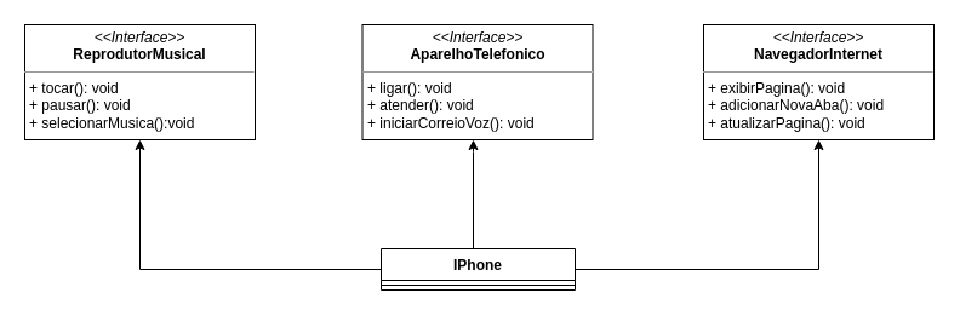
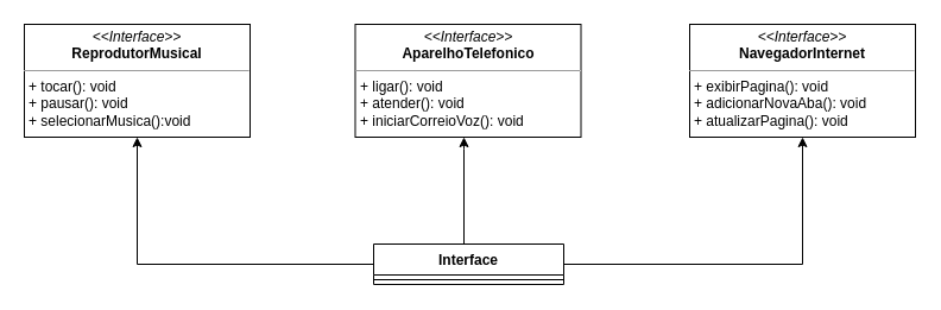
  <mxCell id="0" />
  <mxCell id="1" parent="0" />
  <mxCell id="2" value="" style="edgeStyle=orthogonalEdgeStyle;rounded=0;orthogonalLoop=1;jettySize=auto;html=1;" edge="1" parent="1" source="3" target="6"><mxGeometry relative="1" as="geometry"><Array as="points"><mxPoint x="390" y="125" /><mxPoint x="390" y="125" /></Array></mxGeometry></mxCell>
- <mxCell id="3" value="IPhone" style="swimlane;fontStyle=1;align=center;verticalAlign=top;childLayout=stackLayout;horizontal=1;startSize=26;horizontalStack=0;resizeParent=1;resizeParentMax=0;resizeLast=0;collapsible=1;marginBottom=0;whiteSpace=wrap;html=1;" vertex="1" parent="1"><mxGeometry x="314" y="205" width="160" height="34" as="geometry" /></mxCell>
+ <mxCell id="3" value="Interface" style="swimlane;fontStyle=1;align=center;verticalAlign=top;childLayout=stackLayout;horizontal=1;startSize=26;horizontalStack=0;resizeParent=1;resizeParentMax=0;resizeLast=0;collapsible=1;marginBottom=0;whiteSpace=wrap;html=1;" vertex="1" parent="1"><mxGeometry x="314" y="205" width="160" height="34" as="geometry" /></mxCell>
  <mxCell id="4" value="" style="line;strokeWidth=1;fillColor=none;align=left;verticalAlign=middle;spacingTop=-1;spacingLeft=3;spacingRight=3;rotatable=0;labelPosition=right;points=[];portConstraint=eastwest;strokeColor=inherit;" vertex="1" parent="3"><mxGeometry y="26" width="160" height="8" as="geometry" /></mxCell>
  <mxCell id="5" value="&lt;p style=&quot;margin:0px;margin-top:4px;text-align:center;&quot;&gt;&lt;i&gt;&amp;lt;&amp;lt;Interface&amp;gt;&amp;gt;&lt;/i&gt;&lt;br&gt;&lt;b style=&quot;border-color: var(--border-color);&quot;&gt;ReprodutorMusical&lt;/b&gt;&lt;/p&gt;&lt;hr size=&quot;1&quot;&gt;&lt;p style=&quot;margin:0px;margin-left:4px;&quot;&gt;+ tocar(): void&lt;br&gt;+ pausar(): void&lt;/p&gt;&lt;p style=&quot;margin:0px;margin-left:4px;&quot;&gt;+ selecionarMusica():void&lt;/p&gt;" style="verticalAlign=top;align=left;overflow=fill;fontSize=12;fontFamily=Helvetica;html=1;whiteSpace=wrap;" vertex="1" parent="1"><mxGeometry x="20" y="20" width="190" height="95" as="geometry" /></mxCell>
  <mxCell id="6" value="&lt;p style=&quot;margin:0px;margin-top:4px;text-align:center;&quot;&gt;&lt;i&gt;&amp;lt;&amp;lt;Interface&amp;gt;&amp;gt;&lt;/i&gt;&lt;br&gt;&lt;b&gt;AparelhoTelefonico&lt;/b&gt;&lt;/p&gt;&lt;hr size=&quot;1&quot;&gt;&lt;p style=&quot;margin:0px;margin-left:4px;&quot;&gt;+ ligar(): void&lt;br&gt;+ atender(): void&lt;/p&gt;&lt;p style=&quot;margin:0px;margin-left:4px;&quot;&gt;+ iniciarCorreioVoz(): void&lt;/p&gt;" style="verticalAlign=top;align=left;overflow=fill;fontSize=12;fontFamily=Helvetica;html=1;whiteSpace=wrap;" vertex="1" parent="1"><mxGeometry x="298.5" y="20" width="190" height="95" as="geometry" /></mxCell>
  <mxCell id="7" value="&lt;p style=&quot;margin:0px;margin-top:4px;text-align:center;&quot;&gt;&lt;i&gt;&amp;lt;&amp;lt;Interface&amp;gt;&amp;gt;&lt;/i&gt;&lt;br&gt;&lt;b&gt;NavegadorInternet&lt;/b&gt;&lt;/p&gt;&lt;hr size=&quot;1&quot;&gt;&lt;p style=&quot;margin:0px;margin-left:4px;&quot;&gt;+ exibirPagina(): void&lt;br&gt;+ adicionarNovaAba(): void&lt;/p&gt;&lt;p style=&quot;margin:0px;margin-left:4px;&quot;&gt;+ atualizarPagina(): void&lt;/p&gt;" style="verticalAlign=top;align=left;overflow=fill;fontSize=12;fontFamily=Helvetica;html=1;whiteSpace=wrap;" vertex="1" parent="1"><mxGeometry x="580" y="20" width="190" height="95" as="geometry" /></mxCell>
  <mxCell id="8" style="edgeStyle=orthogonalEdgeStyle;rounded=0;orthogonalLoop=1;jettySize=auto;html=1;" edge="1" parent="1" source="3" target="5"><mxGeometry relative="1" as="geometry"><mxPoint x="310" y="224" as="sourcePoint" /></mxGeometry></mxCell>
  <mxCell id="9" style="edgeStyle=orthogonalEdgeStyle;rounded=0;orthogonalLoop=1;jettySize=auto;html=1;entryX=0.5;entryY=1;entryDx=0;entryDy=0;" edge="1" parent="1" source="3" target="7"><mxGeometry relative="1" as="geometry"><mxPoint x="470" y="224" as="sourcePoint" /></mxGeometry></mxCell>
